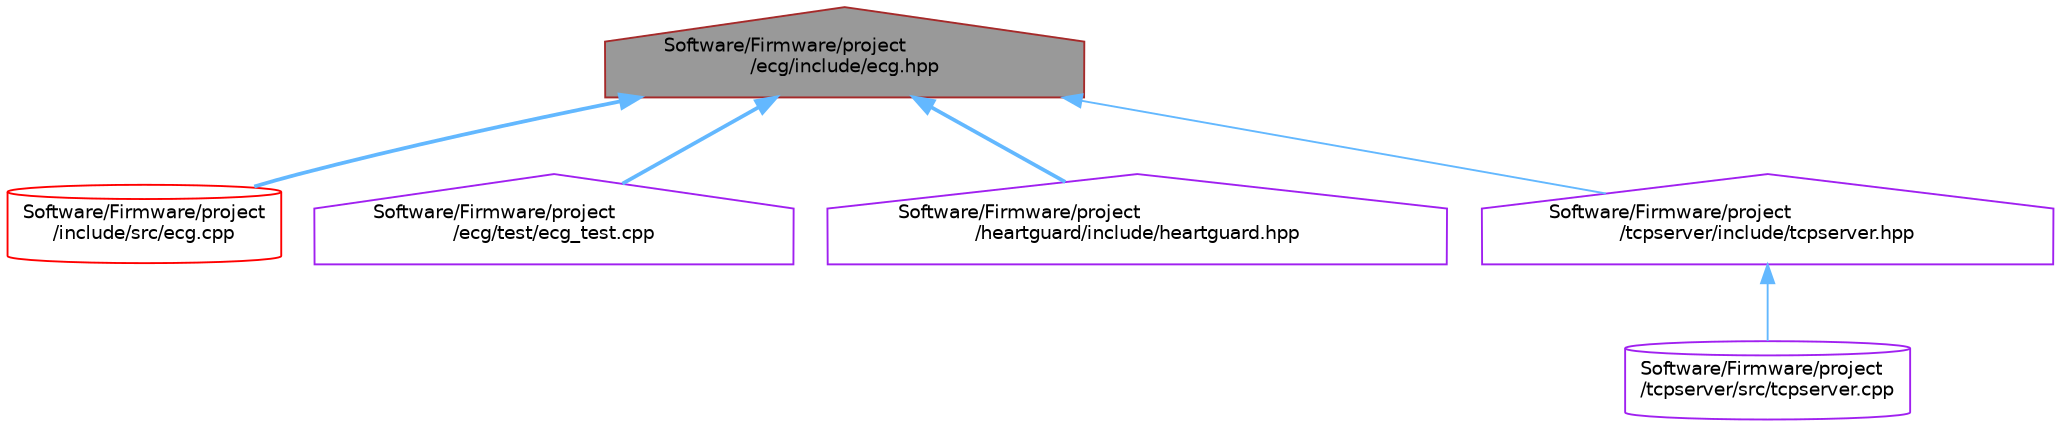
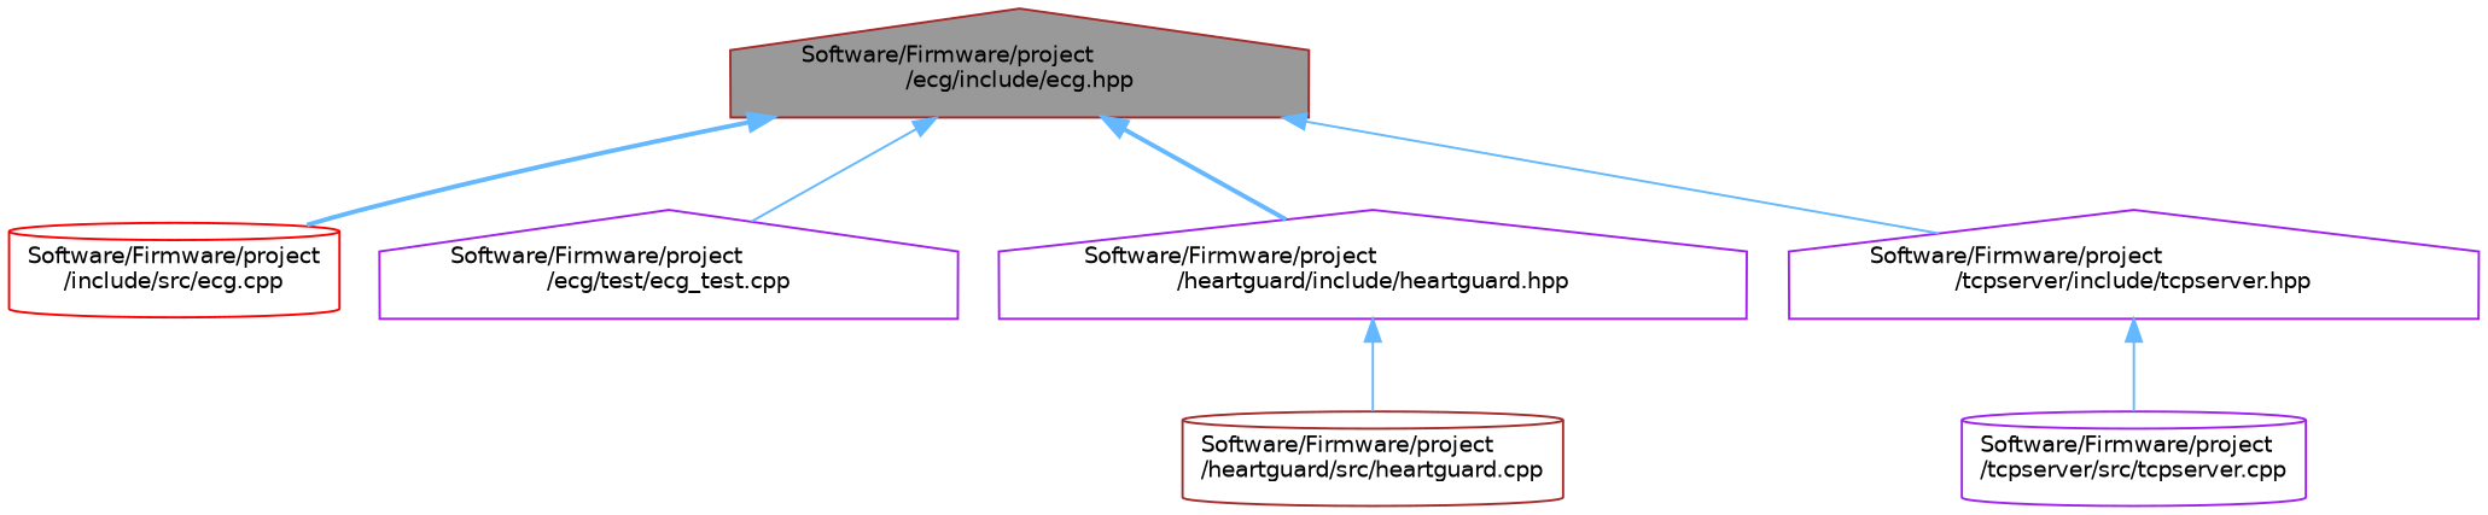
  digraph {
    node [color=purple fillcolor=white fontname=Helvetica fontsize=10 shape=house style=filled]
    edge [color=steelblue1 dir=back fontname=Helvetica fontsize=10 labelfontname=Helvetica labelfontsize=10 style=solid]
    n1 [color=brown fillcolor=grey60 fontcolor=black height=0.2 label="Software/Firmware/project\l/ecg/include/ecg.hpp" width=0.4]
    n2 [color=red height=0.2 label="Software/Firmware/project\l/include/src/ecg.cpp" shape=cylinder width=0.4]
    n3 [height=0.2 label="Software/Firmware/project\l/ecg/test/ecg_test.cpp" width=0.4]
    n4 [height=0.2 label="Software/Firmware/project\l/heartguard/include/heartguard.hpp" width=0.4]
    n5 [height=0.2 label="Software/Firmware/project\l/tcpserver/include/tcpserver.hpp" width=0.4]
+   n6 [color=brown height=0.2 label="Software/Firmware/project\l/heartguard/src/heartguard.cpp" shape=cylinder width=0.4]
    n7 [height=0.2 label="Software/Firmware/project\l/tcpserver/src/tcpserver.cpp" shape=cylinder width=0.4]
    n1 -> n2 [style=bold]
-   n1 -> n3 [style=bold]
+   n1 -> n3
    n1 -> n4 [style=bold]
    n1 -> n5
+   n4 -> n6
    n5 -> n7
  }
